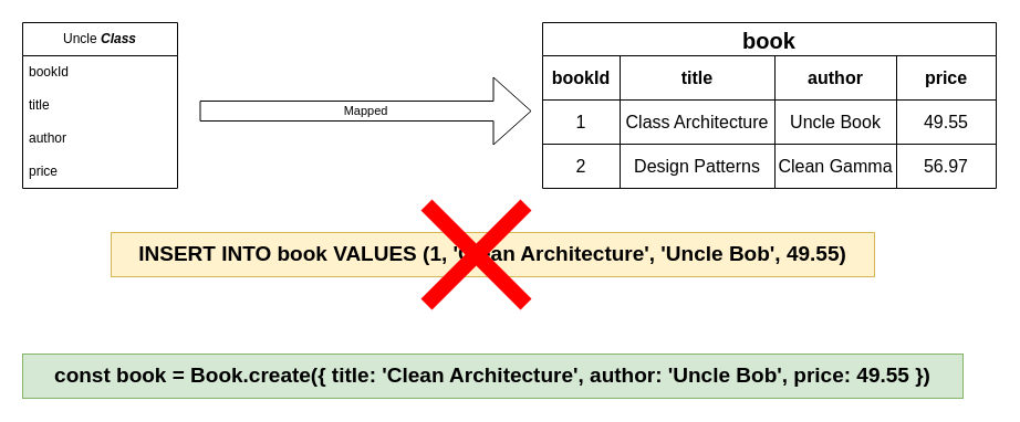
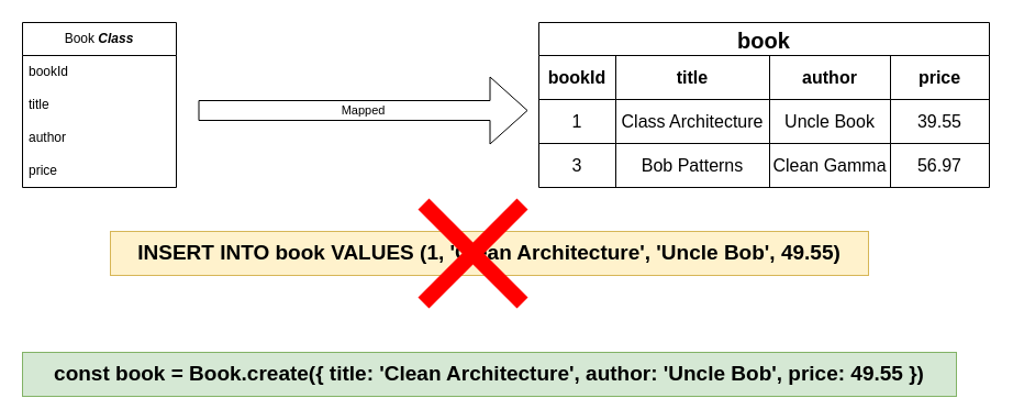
  <mxCell id="0" />
  <mxCell id="1" parent="0" />
- <mxCell id="2" value="Uncle &lt;b&gt;&lt;i&gt;Class&lt;/i&gt;&lt;/b&gt;" style="swimlane;fontStyle=0;childLayout=stackLayout;horizontal=1;startSize=30;horizontalStack=0;resizeParent=1;resizeParentMax=0;resizeLast=0;collapsible=1;marginBottom=0;whiteSpace=wrap;html=1;" vertex="1" parent="1"><mxGeometry x="20" y="20" width="140" height="150" as="geometry" /></mxCell>
+ <mxCell id="2" value="Book &lt;b&gt;&lt;i&gt;Class&lt;/i&gt;&lt;/b&gt;" style="swimlane;fontStyle=0;childLayout=stackLayout;horizontal=1;startSize=30;horizontalStack=0;resizeParent=1;resizeParentMax=0;resizeLast=0;collapsible=1;marginBottom=0;whiteSpace=wrap;html=1;" vertex="1" parent="1"><mxGeometry x="20" y="20" width="140" height="150" as="geometry" /></mxCell>
  <mxCell id="3" value="bookId" style="text;strokeColor=none;fillColor=none;align=left;verticalAlign=middle;spacingLeft=4;spacingRight=4;overflow=hidden;points=[[0,0.5],[1,0.5]];portConstraint=eastwest;rotatable=0;whiteSpace=wrap;html=1;" vertex="1" parent="2"><mxGeometry y="30" width="140" height="30" as="geometry" /></mxCell>
  <mxCell id="4" value="title" style="text;strokeColor=none;fillColor=none;align=left;verticalAlign=middle;spacingLeft=4;spacingRight=4;overflow=hidden;points=[[0,0.5],[1,0.5]];portConstraint=eastwest;rotatable=0;whiteSpace=wrap;html=1;" vertex="1" parent="2"><mxGeometry y="60" width="140" height="30" as="geometry" /></mxCell>
  <mxCell id="5" value="author" style="text;strokeColor=none;fillColor=none;align=left;verticalAlign=middle;spacingLeft=4;spacingRight=4;overflow=hidden;points=[[0,0.5],[1,0.5]];portConstraint=eastwest;rotatable=0;whiteSpace=wrap;html=1;" vertex="1" parent="2"><mxGeometry y="90" width="140" height="30" as="geometry" /></mxCell>
  <mxCell id="6" value="price" style="text;strokeColor=none;fillColor=none;align=left;verticalAlign=middle;spacingLeft=4;spacingRight=4;overflow=hidden;points=[[0,0.5],[1,0.5]];portConstraint=eastwest;rotatable=0;whiteSpace=wrap;html=1;" vertex="1" parent="2"><mxGeometry y="120" width="140" height="30" as="geometry" /></mxCell>
  <mxCell id="7" value="book" style="shape=table;startSize=30;container=1;collapsible=0;childLayout=tableLayout;strokeColor=default;fontSize=20;fontStyle=1" vertex="1" parent="1"><mxGeometry x="490" y="20" width="410" height="150" as="geometry" /></mxCell>
  <mxCell id="8" value="" style="shape=tableRow;horizontal=0;startSize=0;swimlaneHead=0;swimlaneBody=0;strokeColor=inherit;top=0;left=0;bottom=0;right=0;collapsible=0;dropTarget=0;fillColor=none;points=[[0,0.5],[1,0.5]];portConstraint=eastwest;fontSize=16;" vertex="1" parent="7"><mxGeometry y="30" width="410" height="40" as="geometry" /></mxCell>
  <mxCell id="9" value="bookId" style="shape=partialRectangle;html=1;whiteSpace=wrap;connectable=0;strokeColor=inherit;overflow=hidden;fillColor=none;top=0;left=0;bottom=0;right=0;pointerEvents=1;fontSize=16;fontStyle=1" vertex="1" parent="8"><mxGeometry width="70" height="40" as="geometry"><mxRectangle width="70" height="40" as="alternateBounds" /></mxGeometry></mxCell>
  <mxCell id="10" value="title" style="shape=partialRectangle;html=1;whiteSpace=wrap;connectable=0;strokeColor=inherit;overflow=hidden;fillColor=none;top=0;left=0;bottom=0;right=0;pointerEvents=1;fontSize=16;fontStyle=1" vertex="1" parent="8"><mxGeometry x="70" width="140" height="40" as="geometry"><mxRectangle width="140" height="40" as="alternateBounds" /></mxGeometry></mxCell>
  <mxCell id="11" value="author" style="shape=partialRectangle;html=1;whiteSpace=wrap;connectable=0;strokeColor=inherit;overflow=hidden;fillColor=none;top=0;left=0;bottom=0;right=0;pointerEvents=1;fontSize=16;fontStyle=1" vertex="1" parent="8"><mxGeometry x="210" width="110" height="40" as="geometry"><mxRectangle width="110" height="40" as="alternateBounds" /></mxGeometry></mxCell>
  <mxCell id="12" value="price" style="shape=partialRectangle;html=1;whiteSpace=wrap;connectable=0;strokeColor=inherit;overflow=hidden;fillColor=none;top=0;left=0;bottom=0;right=0;pointerEvents=1;fontSize=16;fontStyle=1" vertex="1" parent="8"><mxGeometry x="320" width="90" height="40" as="geometry"><mxRectangle width="90" height="40" as="alternateBounds" /></mxGeometry></mxCell>
  <mxCell id="13" value="" style="shape=tableRow;horizontal=0;startSize=0;swimlaneHead=0;swimlaneBody=0;strokeColor=inherit;top=0;left=0;bottom=0;right=0;collapsible=0;dropTarget=0;fillColor=none;points=[[0,0.5],[1,0.5]];portConstraint=eastwest;fontSize=16;" vertex="1" parent="7"><mxGeometry y="70" width="410" height="40" as="geometry" /></mxCell>
  <mxCell id="14" value="1" style="shape=partialRectangle;html=1;whiteSpace=wrap;connectable=0;strokeColor=inherit;overflow=hidden;fillColor=none;top=0;left=0;bottom=0;right=0;pointerEvents=1;fontSize=16;" vertex="1" parent="13"><mxGeometry width="70" height="40" as="geometry"><mxRectangle width="70" height="40" as="alternateBounds" /></mxGeometry></mxCell>
  <mxCell id="15" value="Class Architecture" style="shape=partialRectangle;html=1;whiteSpace=wrap;connectable=0;strokeColor=inherit;overflow=hidden;fillColor=none;top=0;left=0;bottom=0;right=0;pointerEvents=1;fontSize=16;" vertex="1" parent="13"><mxGeometry x="70" width="140" height="40" as="geometry"><mxRectangle width="140" height="40" as="alternateBounds" /></mxGeometry></mxCell>
  <mxCell id="16" value="Uncle Book" style="shape=partialRectangle;html=1;whiteSpace=wrap;connectable=0;strokeColor=inherit;overflow=hidden;fillColor=none;top=0;left=0;bottom=0;right=0;pointerEvents=1;fontSize=16;" vertex="1" parent="13"><mxGeometry x="210" width="110" height="40" as="geometry"><mxRectangle width="110" height="40" as="alternateBounds" /></mxGeometry></mxCell>
- <mxCell id="17" value="49.55" style="shape=partialRectangle;html=1;whiteSpace=wrap;connectable=0;strokeColor=inherit;overflow=hidden;fillColor=none;top=0;left=0;bottom=0;right=0;pointerEvents=1;fontSize=16;" vertex="1" parent="13"><mxGeometry x="320" width="90" height="40" as="geometry"><mxRectangle width="90" height="40" as="alternateBounds" /></mxGeometry></mxCell>
+ <mxCell id="17" value="39.55" style="shape=partialRectangle;html=1;whiteSpace=wrap;connectable=0;strokeColor=inherit;overflow=hidden;fillColor=none;top=0;left=0;bottom=0;right=0;pointerEvents=1;fontSize=16;" vertex="1" parent="13"><mxGeometry x="320" width="90" height="40" as="geometry"><mxRectangle width="90" height="40" as="alternateBounds" /></mxGeometry></mxCell>
  <mxCell id="18" value="" style="shape=tableRow;horizontal=0;startSize=0;swimlaneHead=0;swimlaneBody=0;strokeColor=inherit;top=0;left=0;bottom=0;right=0;collapsible=0;dropTarget=0;fillColor=none;points=[[0,0.5],[1,0.5]];portConstraint=eastwest;fontSize=16;" vertex="1" parent="7"><mxGeometry y="110" width="410" height="40" as="geometry" /></mxCell>
- <mxCell id="19" value="2" style="shape=partialRectangle;html=1;whiteSpace=wrap;connectable=0;strokeColor=inherit;overflow=hidden;fillColor=none;top=0;left=0;bottom=0;right=0;pointerEvents=1;fontSize=16;" vertex="1" parent="18"><mxGeometry width="70" height="40" as="geometry"><mxRectangle width="70" height="40" as="alternateBounds" /></mxGeometry></mxCell>
- <mxCell id="20" value="Design Patterns" style="shape=partialRectangle;html=1;whiteSpace=wrap;connectable=0;strokeColor=inherit;overflow=hidden;fillColor=none;top=0;left=0;bottom=0;right=0;pointerEvents=1;fontSize=16;" vertex="1" parent="18"><mxGeometry x="70" width="140" height="40" as="geometry"><mxRectangle width="140" height="40" as="alternateBounds" /></mxGeometry></mxCell>
+ <mxCell id="19" value="3" style="shape=partialRectangle;html=1;whiteSpace=wrap;connectable=0;strokeColor=inherit;overflow=hidden;fillColor=none;top=0;left=0;bottom=0;right=0;pointerEvents=1;fontSize=16;" vertex="1" parent="18"><mxGeometry width="70" height="40" as="geometry"><mxRectangle width="70" height="40" as="alternateBounds" /></mxGeometry></mxCell>
+ <mxCell id="20" value="Bob Patterns" style="shape=partialRectangle;html=1;whiteSpace=wrap;connectable=0;strokeColor=inherit;overflow=hidden;fillColor=none;top=0;left=0;bottom=0;right=0;pointerEvents=1;fontSize=16;" vertex="1" parent="18"><mxGeometry x="70" width="140" height="40" as="geometry"><mxRectangle width="140" height="40" as="alternateBounds" /></mxGeometry></mxCell>
  <mxCell id="21" value="Clean Gamma" style="shape=partialRectangle;html=1;whiteSpace=wrap;connectable=0;strokeColor=inherit;overflow=hidden;fillColor=none;top=0;left=0;bottom=0;right=0;pointerEvents=1;fontSize=16;" vertex="1" parent="18"><mxGeometry x="210" width="110" height="40" as="geometry"><mxRectangle width="110" height="40" as="alternateBounds" /></mxGeometry></mxCell>
  <mxCell id="22" value="56.97" style="shape=partialRectangle;html=1;whiteSpace=wrap;connectable=0;strokeColor=inherit;overflow=hidden;fillColor=none;top=0;left=0;bottom=0;right=0;pointerEvents=1;fontSize=16;" vertex="1" parent="18"><mxGeometry x="320" width="90" height="40" as="geometry"><mxRectangle width="90" height="40" as="alternateBounds" /></mxGeometry></mxCell>
  <mxCell id="23" value="Mapped" style="shape=flexArrow;endArrow=classic;html=1;rounded=0;width=18;endSize=11;endWidth=42;" edge="1" parent="1"><mxGeometry width="50" height="50" relative="1" as="geometry"><mxPoint x="180" y="100" as="sourcePoint" /><mxPoint x="480" y="100" as="targetPoint" /></mxGeometry></mxCell>
  <mxCell id="24" value="&lt;span style=&quot;font-size: 19px; font-weight: 700; text-wrap: nowrap;&quot;&gt;INSERT INTO book VALUES (1, 'Clean Architecture', 'Uncle Bob', 49.55)&lt;/span&gt;" style="rounded=0;whiteSpace=wrap;html=1;fillColor=#fff2cc;strokeColor=#d6b656;" vertex="1" parent="1"><mxGeometry x="100" y="210" width="690" height="40" as="geometry" /></mxCell>
  <mxCell id="25" value="&lt;span style=&quot;font-size: 19px; text-wrap: nowrap;&quot;&gt;&lt;b&gt;const book = Book.create({ title: 'Clean Architecture', author: 'Uncle Bob', price: 49.55 })&lt;/b&gt;&lt;/span&gt;" style="rounded=0;whiteSpace=wrap;html=1;fillColor=#d5e8d4;strokeColor=#82b366;" vertex="1" parent="1"><mxGeometry x="20" y="320" width="850" height="40" as="geometry" /></mxCell>
  <mxCell id="26" value="" style="shape=mxgraph.mockup.markup.redX;fillColor=#ff0000;html=1;shadow=0;whiteSpace=wrap;strokeColor=none;" vertex="1" parent="1"><mxGeometry x="380" y="180" width="100" height="100" as="geometry" /></mxCell>
